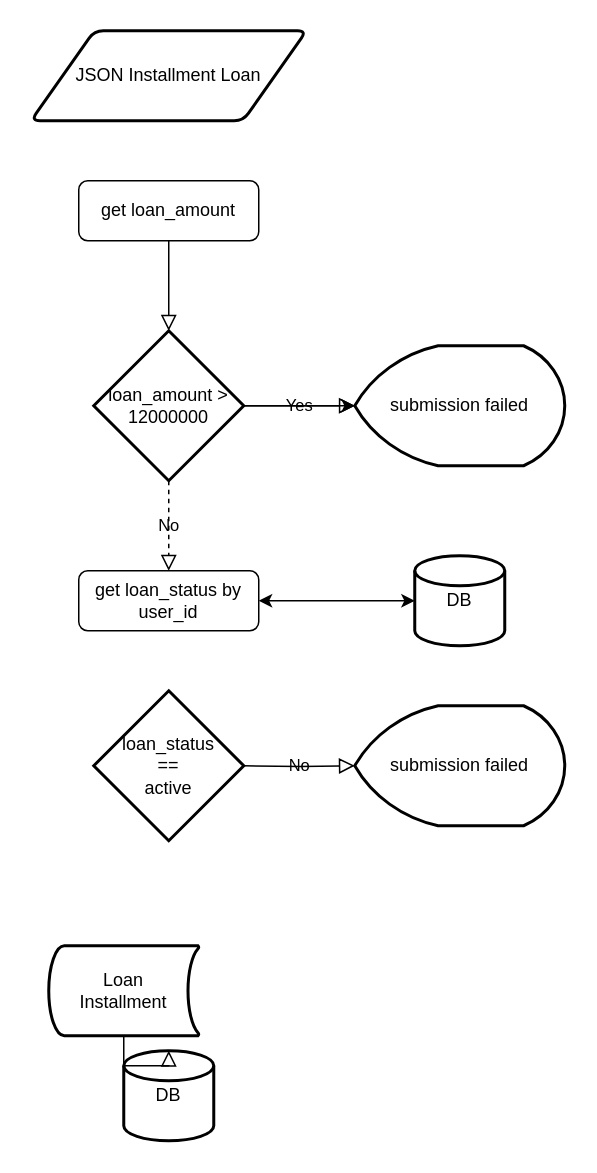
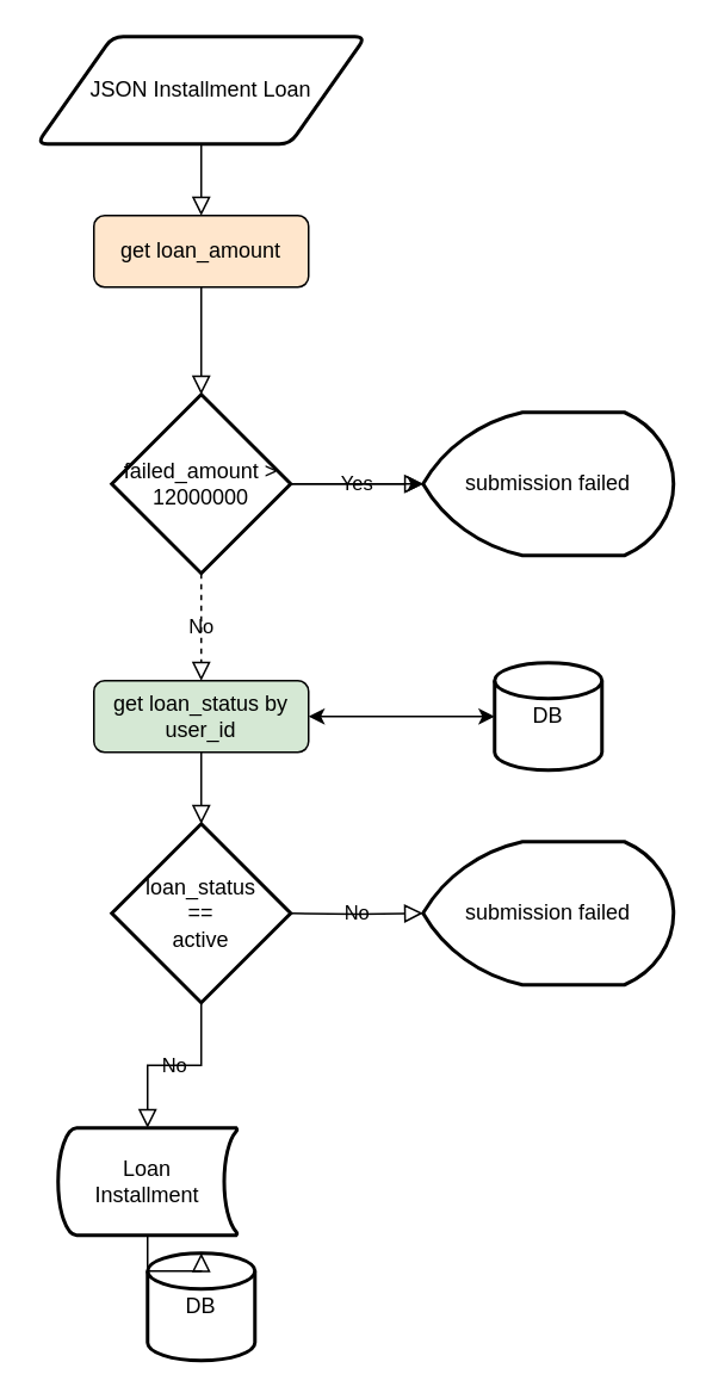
  <mxCell id="0" />
  <mxCell id="1" parent="0" />
  <mxCell id="2" value="" style="rounded=0;html=1;jettySize=auto;orthogonalLoop=1;fontSize=11;endArrow=block;endFill=0;endSize=8;strokeWidth=1;shadow=0;labelBackgroundColor=none;edgeStyle=orthogonalEdgeStyle;exitX=0.5;exitY=1;exitDx=0;exitDy=0;entryX=0.5;entryY=0;entryDx=0;entryDy=0;" parent="1" source="4" edge="1"><mxGeometry relative="1" as="geometry"><mxPoint x="112" y="90" as="sourcePoint" /><mxPoint x="112" y="220" as="targetPoint" /></mxGeometry></mxCell>
  <mxCell id="3" value="JSON Installment Loan" style="shape=parallelogram;html=1;strokeWidth=2;perimeter=parallelogramPerimeter;whiteSpace=wrap;rounded=1;arcSize=12;size=0.23;" vertex="1" parent="1"><mxGeometry x="20.13" y="20" width="183.75" height="60" as="geometry" /></mxCell>
- <mxCell id="4" value="get loan_amount" style="rounded=1;whiteSpace=wrap;html=1;fontSize=12;glass=0;strokeWidth=1;shadow=0;" vertex="1" parent="1"><mxGeometry x="52" y="120" width="120" height="40" as="geometry" /></mxCell>
+ <mxCell id="4" value="get loan_amount" style="rounded=1;whiteSpace=wrap;html=1;fontSize=12;glass=0;strokeWidth=1;shadow=0;fillColor=#ffe6cc;" vertex="1" parent="1"><mxGeometry x="52" y="120" width="120" height="40" as="geometry" /></mxCell>
+ <mxCell id="5" value="" style="rounded=0;html=1;jettySize=auto;orthogonalLoop=1;fontSize=11;endArrow=block;endFill=0;endSize=8;strokeWidth=1;shadow=0;labelBackgroundColor=none;edgeStyle=orthogonalEdgeStyle;exitX=0.5;exitY=1;exitDx=0;exitDy=0;" edge="1" parent="1" source="3" target="4"><mxGeometry relative="1" as="geometry"><mxPoint x="122" y="100" as="sourcePoint" /><mxPoint x="122" y="230" as="targetPoint" /></mxGeometry></mxCell>
  <mxCell id="6" value="DB" style="strokeWidth=2;html=1;shape=mxgraph.flowchart.database;whiteSpace=wrap;" vertex="1" parent="1"><mxGeometry x="276" y="370" width="60" height="60" as="geometry" /></mxCell>
  <mxCell id="7" value="" style="endArrow=classic;startArrow=classic;html=1;rounded=0;exitX=1;exitY=0.5;exitDx=0;exitDy=0;entryX=0;entryY=0.5;entryDx=0;entryDy=0;entryPerimeter=0;" edge="1" parent="1" target="6"><mxGeometry width="50" height="50" relative="1" as="geometry"><mxPoint x="172" y="400" as="sourcePoint" /><mxPoint x="332" y="430" as="targetPoint" /></mxGeometry></mxCell>
  <mxCell id="8" value="submission failed" style="strokeWidth=2;html=1;shape=mxgraph.flowchart.display;whiteSpace=wrap;" vertex="1" parent="1"><mxGeometry x="236" y="230" width="140" height="80" as="geometry" /></mxCell>
  <mxCell id="9" value="" style="edgeStyle=orthogonalEdgeStyle;rounded=0;orthogonalLoop=1;jettySize=auto;html=1;" edge="1" parent="1" source="10" target="8"><mxGeometry relative="1" as="geometry" /></mxCell>
- <mxCell id="10" value="loan_amount &amp;gt; 12000000" style="strokeWidth=2;html=1;shape=mxgraph.flowchart.decision;whiteSpace=wrap;" vertex="1" parent="1"><mxGeometry x="62" y="220" width="100" height="100" as="geometry" /></mxCell>
+ <mxCell id="10" value="failed_amount &amp;gt; 12000000" style="strokeWidth=2;html=1;shape=mxgraph.flowchart.decision;whiteSpace=wrap;" vertex="1" parent="1"><mxGeometry x="62" y="220" width="100" height="100" as="geometry" /></mxCell>
  <mxCell id="11" value="Yes" style="rounded=0;html=1;jettySize=auto;orthogonalLoop=1;fontSize=11;endArrow=block;endFill=0;endSize=8;strokeWidth=1;shadow=0;labelBackgroundColor=none;edgeStyle=orthogonalEdgeStyle;exitX=1;exitY=0.5;exitDx=0;exitDy=0;entryX=0;entryY=0.5;entryDx=0;entryDy=0;exitPerimeter=0;entryPerimeter=0;" edge="1" parent="1" source="10" target="8"><mxGeometry relative="1" as="geometry"><mxPoint x="122" y="170" as="sourcePoint" /><mxPoint x="122" y="230" as="targetPoint" /></mxGeometry></mxCell>
  <mxCell id="12" value="No" style="rounded=0;html=1;jettySize=auto;orthogonalLoop=1;fontSize=11;endArrow=block;endFill=0;endSize=8;strokeWidth=1;shadow=0;labelBackgroundColor=none;edgeStyle=orthogonalEdgeStyle;exitX=0.5;exitY=1;exitDx=0;exitDy=0;entryX=0.5;entryY=0;entryDx=0;entryDy=0;exitPerimeter=0;dashed=1;" edge="1" parent="1" source="10" target="15"><mxGeometry relative="1" as="geometry"><mxPoint x="172" y="280" as="sourcePoint" /><mxPoint x="246" y="280" as="targetPoint" /></mxGeometry></mxCell>
  <mxCell id="13" value="Loan&lt;br&gt;Installment" style="strokeWidth=2;html=1;shape=mxgraph.flowchart.stored_data;whiteSpace=wrap;" vertex="1" parent="1"><mxGeometry x="32" y="630" width="100" height="60" as="geometry" /></mxCell>
  <mxCell id="14" value="loan_status&lt;br&gt;==&lt;br&gt;active" style="strokeWidth=2;html=1;shape=mxgraph.flowchart.decision;whiteSpace=wrap;" vertex="1" parent="1"><mxGeometry x="62.01" y="460" width="100" height="100" as="geometry" /></mxCell>
- <mxCell id="15" value="get loan_status by user_id" style="rounded=1;whiteSpace=wrap;html=1;fontSize=12;glass=0;strokeWidth=1;shadow=0;" vertex="1" parent="1"><mxGeometry x="52" y="380" width="120" height="40" as="geometry" /></mxCell>
+ <mxCell id="15" value="get loan_status by user_id" style="rounded=1;whiteSpace=wrap;html=1;fontSize=12;glass=0;strokeWidth=1;shadow=0;fillColor=#d5e8d4;" vertex="1" parent="1"><mxGeometry x="52" y="380" width="120" height="40" as="geometry" /></mxCell>
+ <mxCell id="16" value="" style="rounded=0;html=1;jettySize=auto;orthogonalLoop=1;fontSize=11;endArrow=block;endFill=0;endSize=8;strokeWidth=1;shadow=0;labelBackgroundColor=none;edgeStyle=orthogonalEdgeStyle;exitX=0.5;exitY=1;exitDx=0;exitDy=0;entryX=0.5;entryY=0;entryDx=0;entryDy=0;entryPerimeter=0;" edge="1" parent="1" source="15" target="14"><mxGeometry relative="1" as="geometry"><mxPoint x="122" y="170" as="sourcePoint" /><mxPoint x="122" y="230" as="targetPoint" /></mxGeometry></mxCell>
  <mxCell id="17" value="submission failed" style="strokeWidth=2;html=1;shape=mxgraph.flowchart.display;whiteSpace=wrap;" vertex="1" parent="1"><mxGeometry x="236" y="470" width="140" height="80" as="geometry" /></mxCell>
  <mxCell id="18" value="No" style="rounded=0;html=1;jettySize=auto;orthogonalLoop=1;fontSize=11;endArrow=block;endFill=0;endSize=8;strokeWidth=1;shadow=0;labelBackgroundColor=none;edgeStyle=orthogonalEdgeStyle;exitX=1;exitY=0.5;exitDx=0;exitDy=0;entryX=0;entryY=0.5;entryDx=0;entryDy=0;exitPerimeter=0;entryPerimeter=0;" edge="1" parent="1" target="17"><mxGeometry relative="1" as="geometry"><mxPoint x="162" y="510" as="sourcePoint" /><mxPoint x="122" y="470" as="targetPoint" /></mxGeometry></mxCell>
+ <mxCell id="19" value="No" style="rounded=0;html=1;jettySize=auto;orthogonalLoop=1;fontSize=11;endArrow=block;endFill=0;endSize=8;strokeWidth=1;shadow=0;labelBackgroundColor=none;edgeStyle=orthogonalEdgeStyle;exitX=0.5;exitY=1;exitDx=0;exitDy=0;exitPerimeter=0;" edge="1" parent="1" source="14" target="13"><mxGeometry relative="1" as="geometry"><mxPoint x="172" y="520" as="sourcePoint" /><mxPoint x="246" y="520" as="targetPoint" /></mxGeometry></mxCell>
  <mxCell id="20" value="DB" style="strokeWidth=2;html=1;shape=mxgraph.flowchart.database;whiteSpace=wrap;" vertex="1" parent="1"><mxGeometry x="82.01" y="700" width="60" height="60" as="geometry" /></mxCell>
  <mxCell id="21" value="" style="rounded=0;html=1;jettySize=auto;orthogonalLoop=1;fontSize=11;endArrow=block;endFill=0;endSize=8;strokeWidth=1;shadow=0;labelBackgroundColor=none;edgeStyle=orthogonalEdgeStyle;exitX=0.5;exitY=1;exitDx=0;exitDy=0;exitPerimeter=0;" edge="1" parent="1" source="13" target="20"><mxGeometry relative="1" as="geometry"><mxPoint x="122" y="430" as="sourcePoint" /><mxPoint x="122.01" y="470" as="targetPoint" /></mxGeometry></mxCell>
